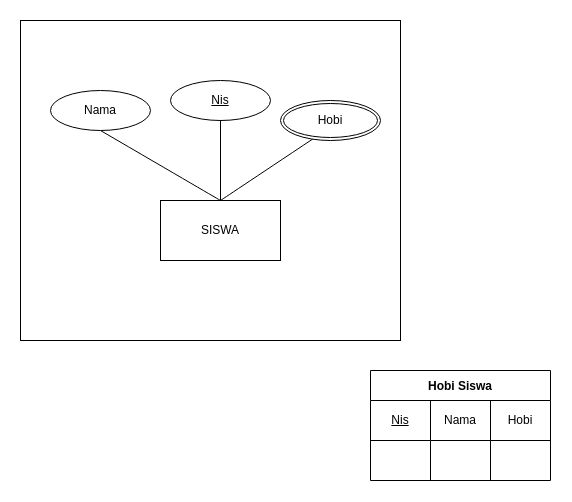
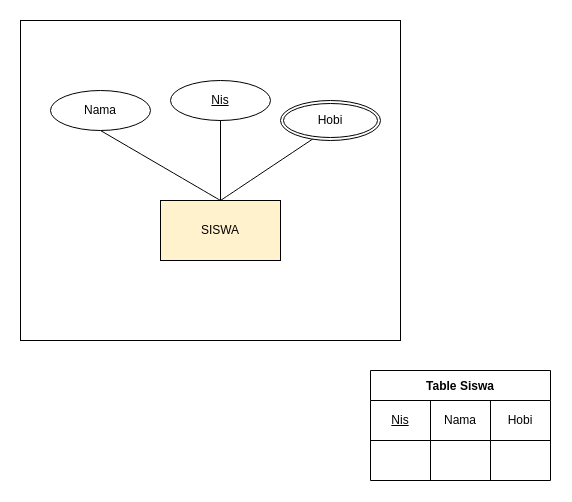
  <mxCell id="0" />
  <mxCell id="1" parent="0" />
  <mxCell id="2" value="" style="rounded=0;whiteSpace=wrap;html=1;" vertex="1" parent="1"><mxGeometry x="20" y="20" width="380" height="320" as="geometry" /></mxCell>
- <mxCell id="3" value="SISWA" style="rounded=0;whiteSpace=wrap;html=1;" vertex="1" parent="1"><mxGeometry x="160" y="200" width="120" height="60" as="geometry" /></mxCell>
+ <mxCell id="3" value="SISWA" style="rounded=0;whiteSpace=wrap;html=1;fillColor=#fff2cc;" vertex="1" parent="1"><mxGeometry x="160" y="200" width="120" height="60" as="geometry" /></mxCell>
  <mxCell id="4" value="" style="shape=waypoint;sketch=0;size=6;pointerEvents=1;points=[];fillColor=default;resizable=0;rotatable=0;perimeter=centerPerimeter;snapToPoint=1;rounded=0;" vertex="1" parent="1"><mxGeometry x="200" y="70" width="40" height="40" as="geometry" /></mxCell>
  <mxCell id="5" value="Nis" style="ellipse;whiteSpace=wrap;html=1;align=center;fontStyle=4;" vertex="1" parent="1"><mxGeometry x="170" y="80" width="100" height="40" as="geometry" /></mxCell>
  <mxCell id="6" value="" style="endArrow=none;html=1;rounded=0;" edge="1" parent="1" target="3"><mxGeometry width="50" height="50" relative="1" as="geometry"><mxPoint x="220" y="200" as="sourcePoint" /><mxPoint x="270" y="240" as="targetPoint" /><Array as="points"><mxPoint x="220" y="120" /></Array></mxGeometry></mxCell>
  <mxCell id="7" value="" style="endArrow=none;html=1;rounded=0;curved=1;" edge="1" parent="1"><mxGeometry width="50" height="50" relative="1" as="geometry"><mxPoint x="220" y="200" as="sourcePoint" /><mxPoint x="314.275" y="137.15" as="targetPoint" /></mxGeometry></mxCell>
  <mxCell id="8" value="" style="endArrow=none;html=1;rounded=0;curved=1;" edge="1" parent="1"><mxGeometry width="50" height="50" relative="1" as="geometry"><mxPoint x="220" y="200" as="sourcePoint" /><mxPoint x="100" y="130" as="targetPoint" /></mxGeometry></mxCell>
  <mxCell id="9" value="Nama" style="ellipse;whiteSpace=wrap;html=1;align=center;" vertex="1" parent="1"><mxGeometry x="50" y="90" width="100" height="40" as="geometry" /></mxCell>
  <mxCell id="10" value="Hobi" style="ellipse;shape=doubleEllipse;margin=3;whiteSpace=wrap;html=1;align=center;" vertex="1" parent="1"><mxGeometry x="280" y="100" width="100" height="40" as="geometry" /></mxCell>
- <mxCell id="11" value="Hobi Siswa" style="shape=table;startSize=30;container=1;collapsible=0;childLayout=tableLayout;fontStyle=1;align=center;" vertex="1" parent="1"><mxGeometry x="370" y="370" width="180" height="110" as="geometry" /></mxCell>
+ <mxCell id="11" value="Table Siswa" style="shape=table;startSize=30;container=1;collapsible=0;childLayout=tableLayout;fontStyle=1;align=center;" vertex="1" parent="1"><mxGeometry x="370" y="370" width="180" height="110" as="geometry" /></mxCell>
  <mxCell id="12" value="" style="shape=tableRow;horizontal=0;startSize=0;swimlaneHead=0;swimlaneBody=0;top=0;left=0;bottom=0;right=0;collapsible=0;dropTarget=0;fillColor=none;points=[[0,0.5],[1,0.5]];portConstraint=eastwest;" vertex="1" parent="11"><mxGeometry y="30" width="180" height="40" as="geometry" /></mxCell>
  <mxCell id="13" value="&lt;u&gt;Nis&lt;/u&gt;" style="shape=partialRectangle;html=1;whiteSpace=wrap;connectable=0;fillColor=none;top=0;left=0;bottom=0;right=0;overflow=hidden;" vertex="1" parent="12"><mxGeometry width="60" height="40" as="geometry"><mxRectangle width="60" height="40" as="alternateBounds" /></mxGeometry></mxCell>
  <mxCell id="14" value="Nama" style="shape=partialRectangle;html=1;whiteSpace=wrap;connectable=0;fillColor=none;top=0;left=0;bottom=0;right=0;overflow=hidden;" vertex="1" parent="12"><mxGeometry x="60" width="60" height="40" as="geometry"><mxRectangle width="60" height="40" as="alternateBounds" /></mxGeometry></mxCell>
  <mxCell id="15" value="Hobi" style="shape=partialRectangle;html=1;whiteSpace=wrap;connectable=0;fillColor=none;top=0;left=0;bottom=0;right=0;overflow=hidden;" vertex="1" parent="12"><mxGeometry x="120" width="60" height="40" as="geometry"><mxRectangle width="60" height="40" as="alternateBounds" /></mxGeometry></mxCell>
  <mxCell id="16" value="" style="shape=tableRow;horizontal=0;startSize=0;swimlaneHead=0;swimlaneBody=0;top=0;left=0;bottom=0;right=0;collapsible=0;dropTarget=0;fillColor=none;points=[[0,0.5],[1,0.5]];portConstraint=eastwest;" vertex="1" parent="11"><mxGeometry y="70" width="180" height="40" as="geometry" /></mxCell>
  <mxCell id="17" value="" style="shape=partialRectangle;html=1;whiteSpace=wrap;connectable=0;fillColor=none;top=0;left=0;bottom=0;right=0;overflow=hidden;" vertex="1" parent="16"><mxGeometry width="60" height="40" as="geometry"><mxRectangle width="60" height="40" as="alternateBounds" /></mxGeometry></mxCell>
  <mxCell id="18" value="" style="shape=partialRectangle;html=1;whiteSpace=wrap;connectable=0;fillColor=none;top=0;left=0;bottom=0;right=0;overflow=hidden;" vertex="1" parent="16"><mxGeometry x="60" width="60" height="40" as="geometry"><mxRectangle width="60" height="40" as="alternateBounds" /></mxGeometry></mxCell>
  <mxCell id="19" value="" style="shape=partialRectangle;html=1;whiteSpace=wrap;connectable=0;fillColor=none;top=0;left=0;bottom=0;right=0;overflow=hidden;" vertex="1" parent="16"><mxGeometry x="120" width="60" height="40" as="geometry"><mxRectangle width="60" height="40" as="alternateBounds" /></mxGeometry></mxCell>
